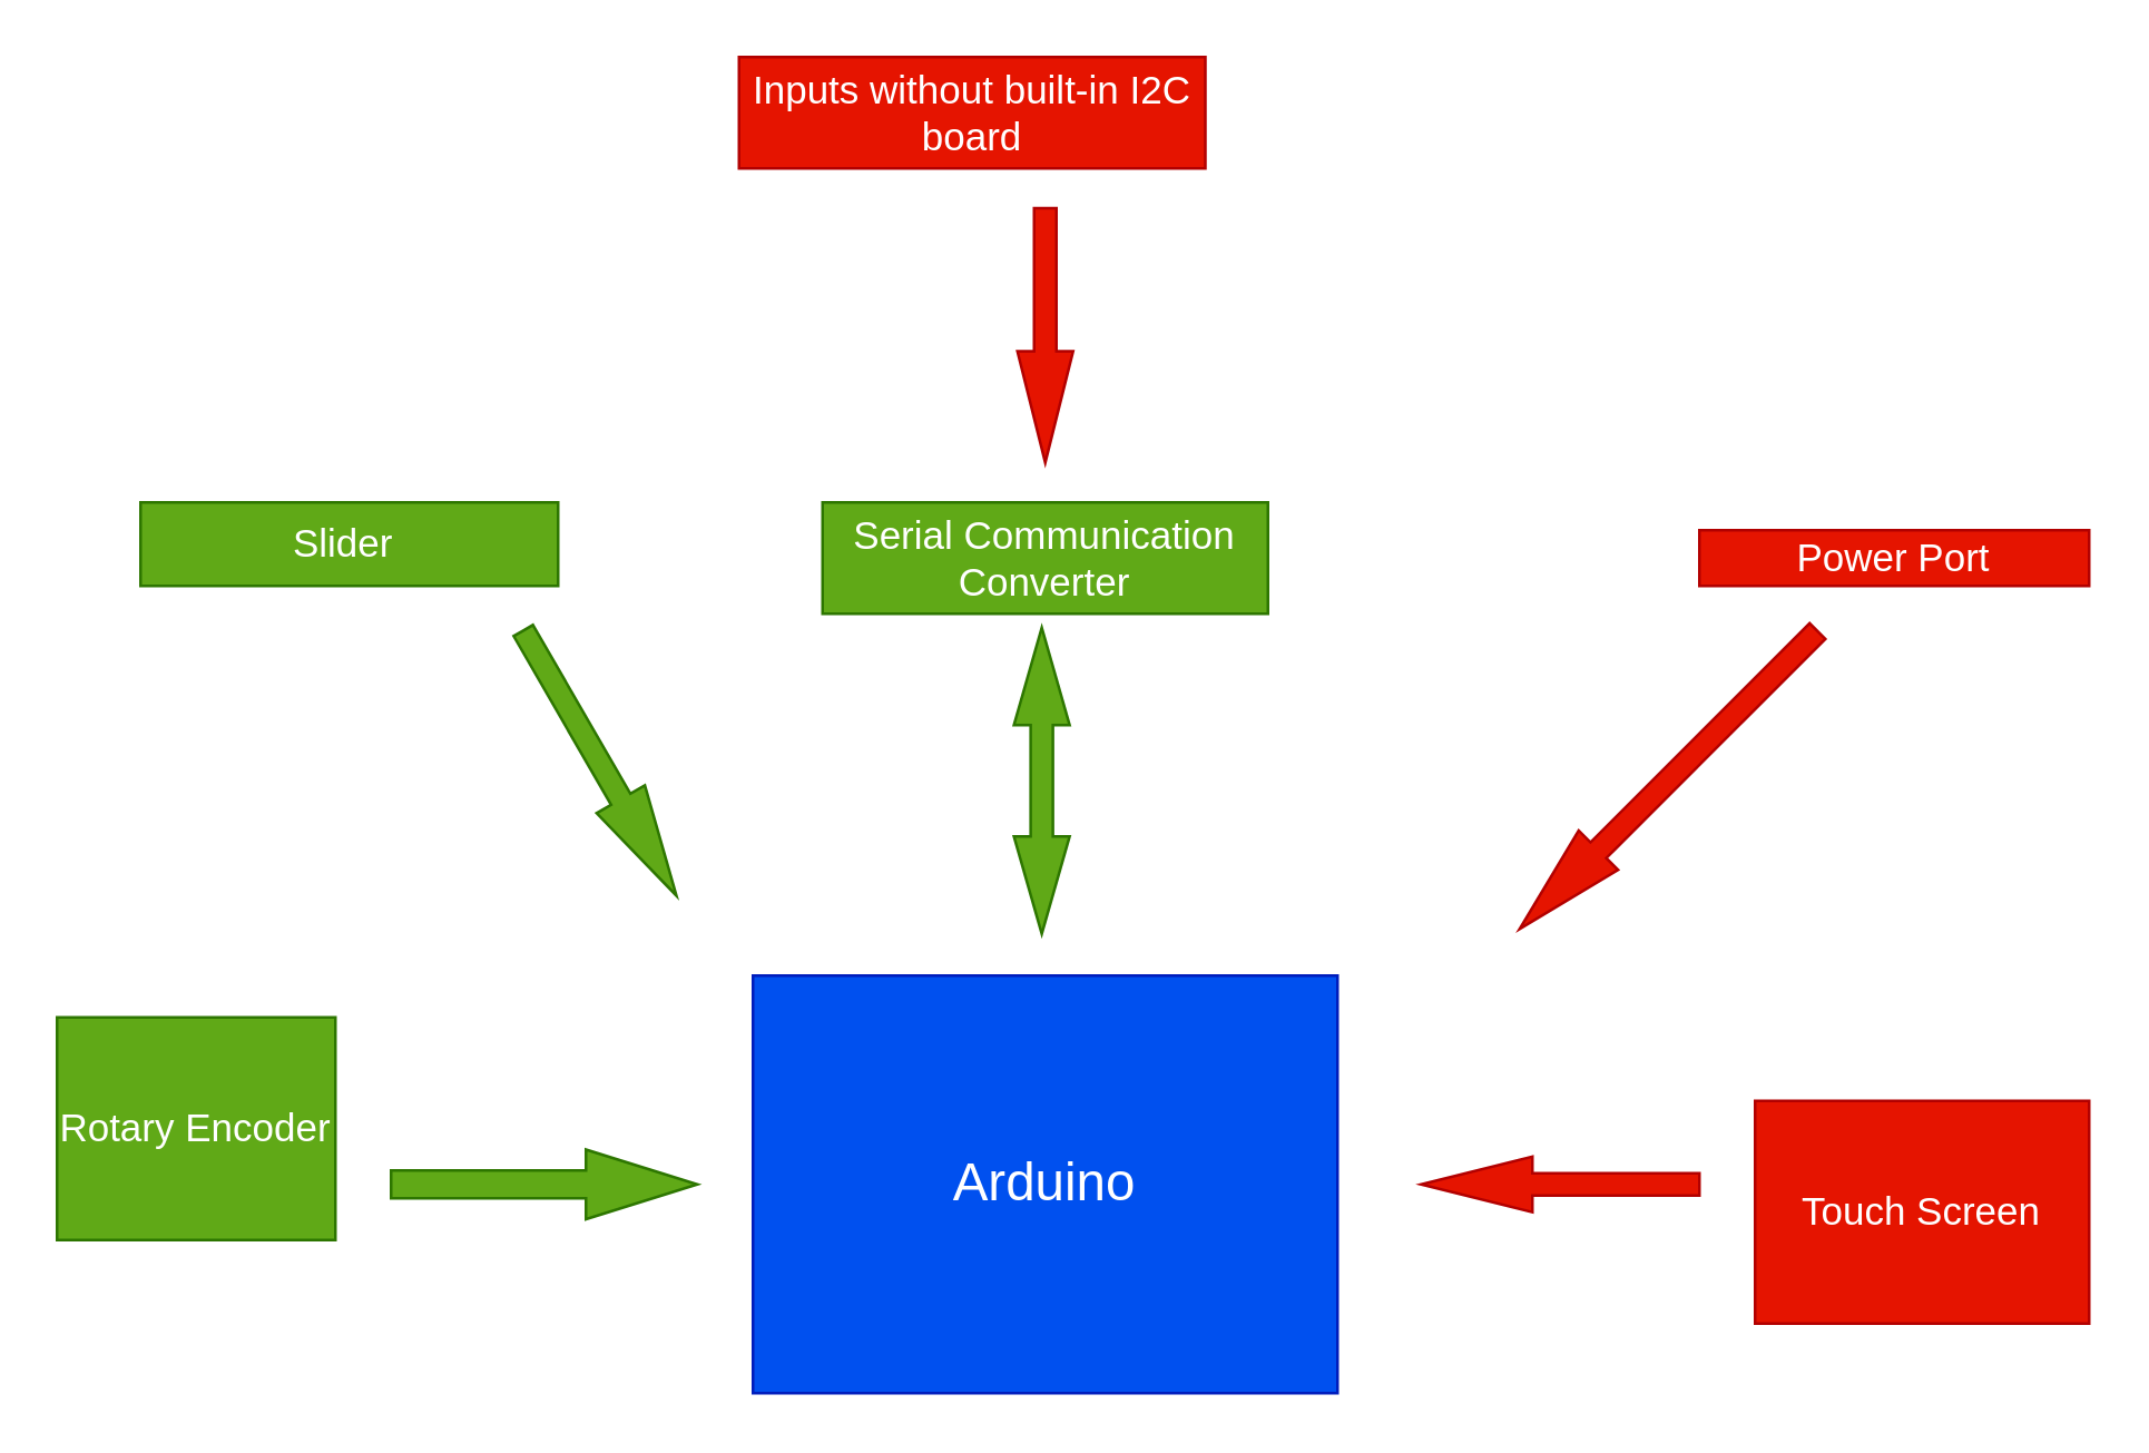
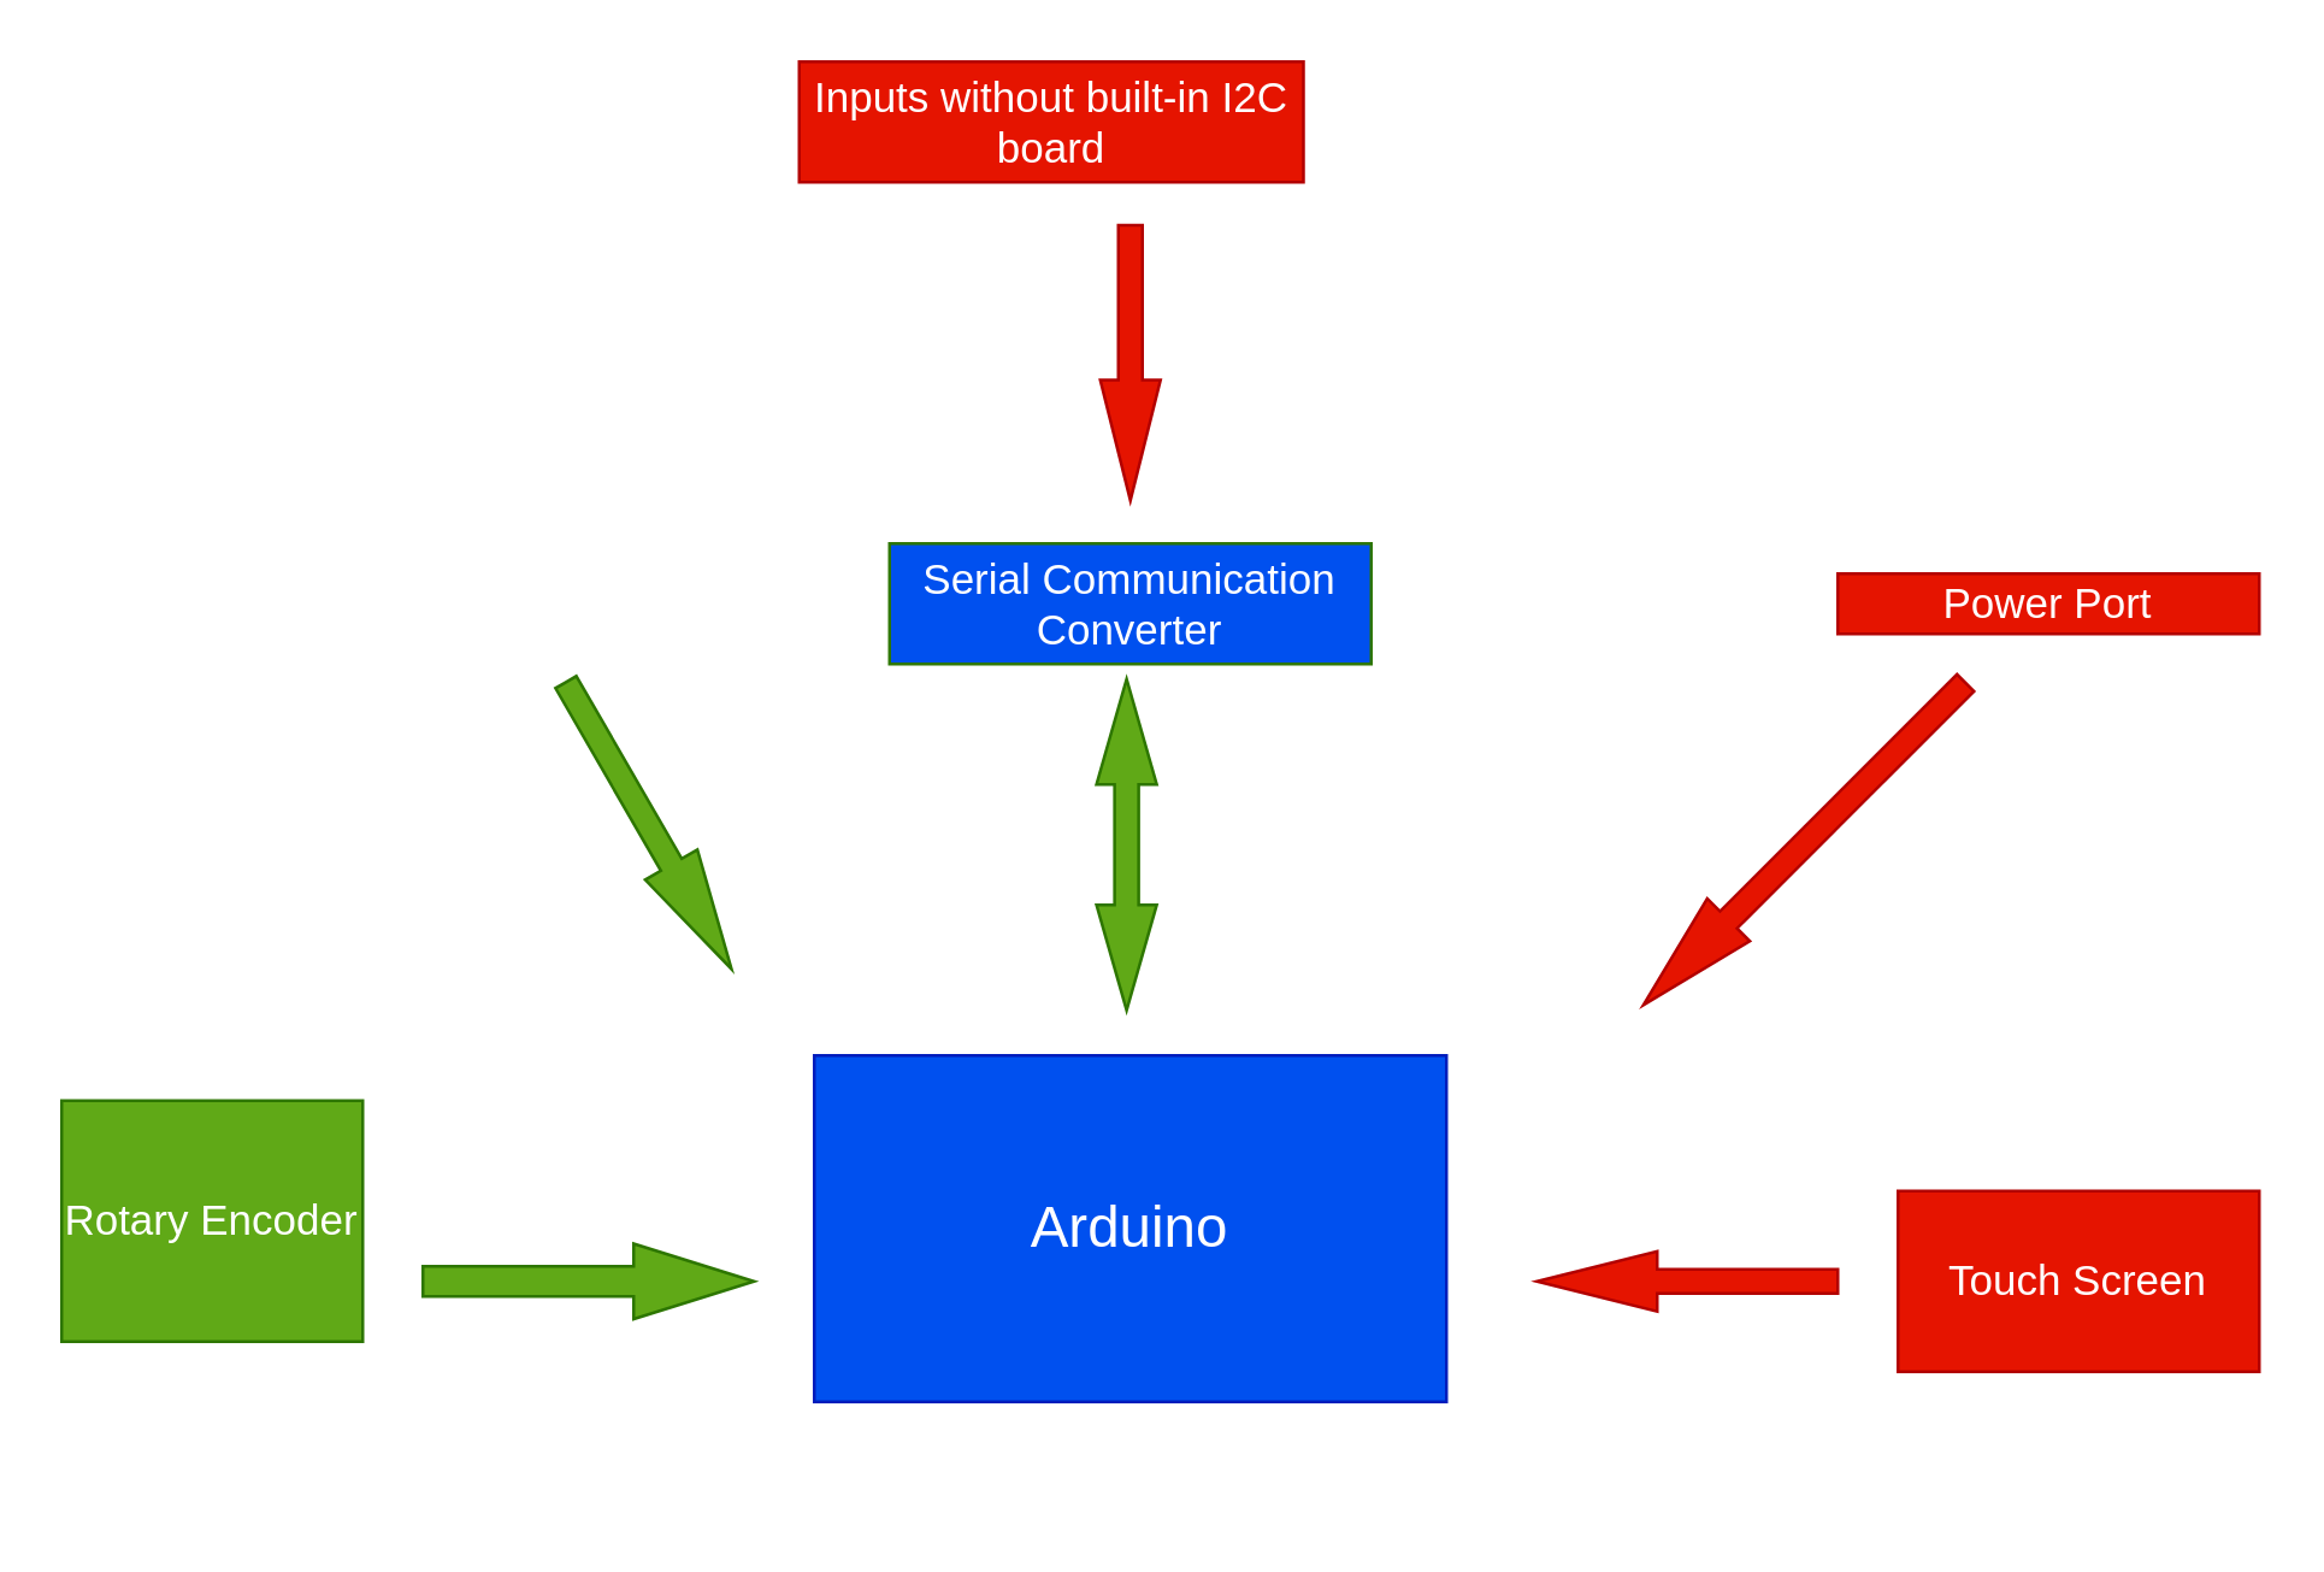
  <mxCell id="0" />
  <mxCell id="1" parent="0" />
- <mxCell id="2" value="&lt;font style=&quot;font-size: 19px;&quot;&gt;Arduino&lt;/font&gt;" style="rounded=0;whiteSpace=wrap;html=1;fillColor=#0050ef;fontColor=#ffffff;strokeColor=#001DBC;" vertex="1" parent="1"><mxGeometry x="270" y="350" width="210" height="150" as="geometry" /></mxCell>
+ <mxCell id="2" value="&lt;font style=&quot;font-size: 19px;&quot;&gt;Arduino&lt;/font&gt;" style="rounded=0;whiteSpace=wrap;html=1;fillColor=#0050ef;fontColor=#ffffff;strokeColor=#001DBC;" vertex="1" parent="1"><mxGeometry x="270" y="350" width="210" height="115" as="geometry" /></mxCell>
  <mxCell id="3" value="&lt;font style=&quot;font-size: 14px;&quot;&gt;Inputs without built-in I2C board&lt;/font&gt;" style="rounded=0;whiteSpace=wrap;html=1;fillColor=#e51400;strokeColor=#B20000;fontColor=#ffffff;" vertex="1" parent="1"><mxGeometry x="265" y="20" width="167.5" height="40" as="geometry" /></mxCell>
- <mxCell id="4" value="&lt;font style=&quot;font-size: 14px;&quot;&gt;Touch Screen&lt;/font&gt;" style="rounded=0;whiteSpace=wrap;html=1;fillColor=#e51400;fontColor=#ffffff;strokeColor=#B20000;" vertex="1" parent="1"><mxGeometry x="630" y="395" width="120" height="80" as="geometry" /></mxCell>
+ <mxCell id="4" value="&lt;font style=&quot;font-size: 14px;&quot;&gt;Touch Screen&lt;/font&gt;" style="rounded=0;whiteSpace=wrap;html=1;fillColor=#e51400;fontColor=#ffffff;strokeColor=#B20000;" vertex="1" parent="1"><mxGeometry x="630" y="395" width="120" height="60" as="geometry" /></mxCell>
  <mxCell id="5" value="&lt;font style=&quot;font-size: 14px;&quot;&gt;Rotary Encoder&lt;/font&gt;" style="rounded=0;whiteSpace=wrap;html=1;fillColor=#60a917;fontColor=#ffffff;strokeColor=#2D7600;" vertex="1" parent="1"><mxGeometry x="20" y="365" width="100" height="80" as="geometry" /></mxCell>
- <mxCell id="6" value="&lt;font style=&quot;font-size: 14px;&quot;&gt;Serial Communication Converter&lt;/font&gt;" style="rounded=0;whiteSpace=wrap;html=1;fillColor=#60a917;fontColor=#ffffff;strokeColor=#2D7600;" vertex="1" parent="1"><mxGeometry x="295" y="180" width="160" height="40" as="geometry" /></mxCell>
+ <mxCell id="6" value="&lt;font style=&quot;font-size: 14px;&quot;&gt;Serial Communication Converter&lt;/font&gt;" style="rounded=0;whiteSpace=wrap;html=1;fillColor=#0050ef;fontColor=#ffffff;strokeColor=#2D7600;" vertex="1" parent="1"><mxGeometry x="295" y="180" width="160" height="40" as="geometry" /></mxCell>
  <mxCell id="7" value="" style="html=1;shadow=0;dashed=0;align=center;verticalAlign=middle;shape=mxgraph.arrows2.twoWayArrow;dy=0.6;dx=35;rotation=-90;fillColor=#60a917;fontColor=#ffffff;strokeColor=#2D7600;" vertex="1" parent="1"><mxGeometry x="318.75" y="270" width="110" height="20" as="geometry" /></mxCell>
  <mxCell id="8" value="" style="html=1;shadow=0;dashed=0;align=center;verticalAlign=middle;shape=mxgraph.arrows2.arrow;dy=0.6;dx=40;direction=east;notch=0;rotation=90;fillColor=#e51400;fontColor=#ffffff;strokeColor=#B20000;" vertex="1" parent="1"><mxGeometry x="329.27" y="110" width="91.46" height="20" as="geometry" /></mxCell>
  <mxCell id="9" value="" style="html=1;shadow=0;dashed=0;align=center;verticalAlign=middle;shape=mxgraph.arrows2.arrow;dy=0.6;dx=40;flipH=1;notch=0;fillColor=#e51400;fontColor=#ffffff;strokeColor=#B20000;" vertex="1" parent="1"><mxGeometry x="510" y="415" width="100" height="20" as="geometry" /></mxCell>
  <mxCell id="10" value="" style="html=1;shadow=0;dashed=0;align=center;verticalAlign=middle;shape=mxgraph.arrows2.arrow;dy=0.6;dx=40;notch=0;fillColor=#60a917;fontColor=#ffffff;strokeColor=#2D7600;" vertex="1" parent="1"><mxGeometry x="140" y="412.5" width="110" height="25" as="geometry" /></mxCell>
- <mxCell id="11" value="&lt;font style=&quot;font-size: 14px;&quot;&gt;Slider&amp;nbsp;&lt;/font&gt;" style="rounded=0;whiteSpace=wrap;html=1;fillColor=#60a917;fontColor=#ffffff;strokeColor=#2D7600;" vertex="1" parent="1"><mxGeometry x="50" y="180" width="150" height="30" as="geometry" /></mxCell>
  <mxCell id="12" value="" style="html=1;shadow=0;dashed=0;align=center;verticalAlign=middle;shape=mxgraph.arrows2.arrow;dy=0.6;dx=40;direction=south;notch=0;rotation=-30;fillColor=#60a917;fontColor=#ffffff;strokeColor=#2D7600;" vertex="1" parent="1"><mxGeometry x="205" y="218.66" width="20" height="110" as="geometry" /></mxCell>
  <mxCell id="13" value="&lt;font style=&quot;font-size: 14px;&quot;&gt;Power Port&lt;/font&gt;" style="rounded=0;whiteSpace=wrap;html=1;fillColor=#e51400;fontColor=#ffffff;strokeColor=#B20000;" vertex="1" parent="1"><mxGeometry x="610" y="190" width="140" height="20" as="geometry" /></mxCell>
  <mxCell id="14" value="" style="html=1;shadow=0;dashed=0;align=center;verticalAlign=middle;shape=mxgraph.arrows2.arrow;dy=0.6;dx=40;direction=south;notch=0;rotation=45;fillColor=#e51400;fontColor=#ffffff;strokeColor=#B20000;" vertex="1" parent="1"><mxGeometry x="588.92" y="204.07" width="20" height="151.34" as="geometry" /></mxCell>
